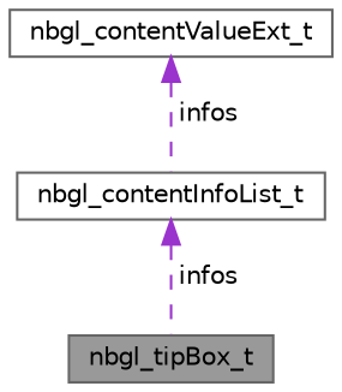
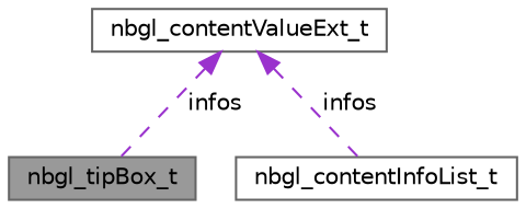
  digraph {
    node [color=gray40 fillcolor=white fontname=Helvetica fontsize=10 shape=box style=filled]
    edge [color=darkorchid3 dir=back fontname=Helvetica fontsize=10 labelfontname=Helvetica labelfontsize=10 style=dashed]
    n1 [fillcolor=grey60 fontcolor=black height=0.2 label=nbgl_tipBox_t width=0.4]
    n2 [height=0.2 label=nbgl_contentInfoList_t width=0.4]
    n3 [height=0.2 label=nbgl_contentValueExt_t width=0.4]
-   n2 -> n1 [label=" infos"]
+   n3 -> n1 [label=" infos"]
    n3 -> n2 [label=" infos"]
  }
